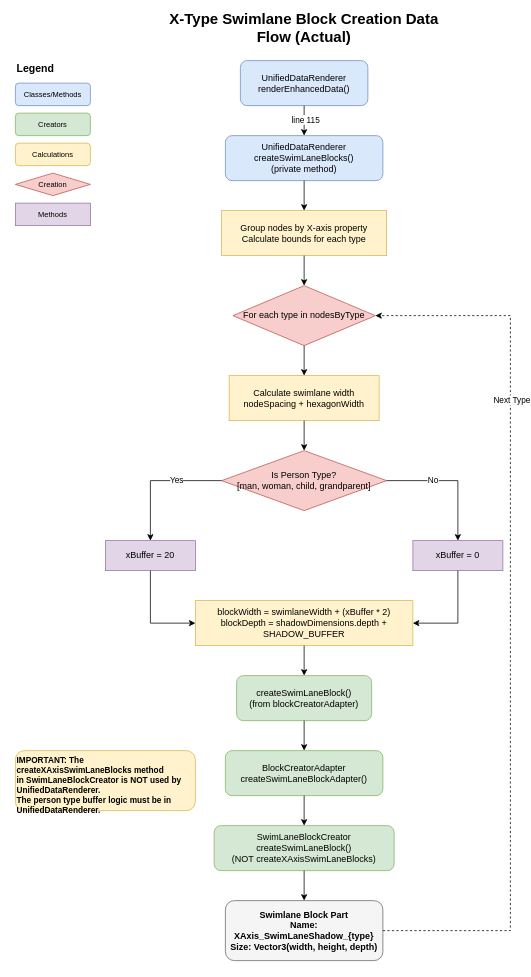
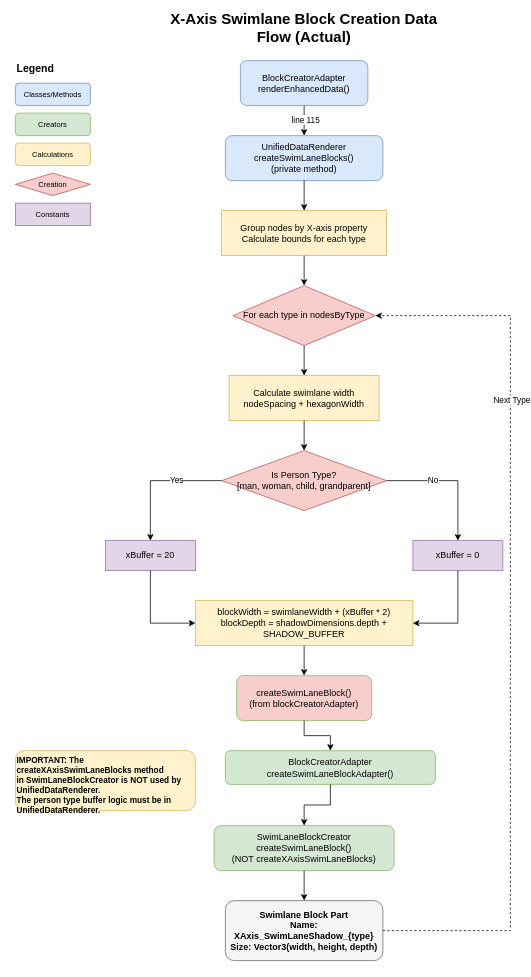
  <mxCell id="0" />
  <mxCell id="1" parent="0" />
- <mxCell id="2" value="X-Type Swimlane Block Creation Data Flow (Actual)" style="text;html=1;strokeColor=none;fillColor=none;align=center;verticalAlign=middle;whiteSpace=wrap;rounded=0;fontSize=20;fontStyle=1" parent="1" vertex="1"><mxGeometry x="205" y="20" width="400" height="30" as="geometry" /></mxCell>
- <mxCell id="3" value="UnifiedDataRenderer&lt;br&gt;renderEnhancedData()" style="rounded=1;whiteSpace=wrap;html=1;fillColor=#dae8fc;strokeColor=#6c8ebf;" parent="1" vertex="1"><mxGeometry x="320" y="80" width="170" height="60" as="geometry" /></mxCell>
+ <mxCell id="2" value="X-Axis Swimlane Block Creation Data Flow (Actual)" style="text;html=1;strokeColor=none;fillColor=none;align=center;verticalAlign=middle;whiteSpace=wrap;rounded=0;fontSize=20;fontStyle=1" parent="1" vertex="1"><mxGeometry x="205" y="20" width="400" height="30" as="geometry" /></mxCell>
+ <mxCell id="3" value="BlockCreatorAdapter&lt;br&gt;renderEnhancedData()" style="rounded=1;whiteSpace=wrap;html=1;fillColor=#dae8fc;strokeColor=#6c8ebf;" parent="1" vertex="1"><mxGeometry x="320" y="80" width="170" height="60" as="geometry" /></mxCell>
  <mxCell id="4" value="UnifiedDataRenderer&lt;br&gt;createSwimLaneBlocks()&lt;br&gt;(private method)" style="rounded=1;whiteSpace=wrap;html=1;fillColor=#dae8fc;strokeColor=#6c8ebf;" parent="1" vertex="1"><mxGeometry x="300" y="180" width="210" height="60" as="geometry" /></mxCell>
  <mxCell id="5" style="edgeStyle=orthogonalEdgeStyle;rounded=0;orthogonalLoop=1;jettySize=auto;html=1;" parent="1" source="3" target="4" edge="1"><mxGeometry relative="1" as="geometry" /></mxCell>
  <mxCell id="6" value="line 115" style="edgeLabel;html=1;align=center;verticalAlign=middle;resizable=0;points=[];" parent="5" vertex="1" connectable="0"><mxGeometry x="-0.1" y="1" relative="1" as="geometry"><mxPoint as="offset" /></mxGeometry></mxCell>
  <mxCell id="7" value="Group nodes by X-axis property&lt;br&gt;Calculate bounds for each type" style="rounded=0;whiteSpace=wrap;html=1;fillColor=#fff2cc;strokeColor=#d6b656;" parent="1" vertex="1"><mxGeometry x="295" y="280" width="220" height="60" as="geometry" /></mxCell>
  <mxCell id="8" style="edgeStyle=orthogonalEdgeStyle;rounded=0;orthogonalLoop=1;jettySize=auto;html=1;" parent="1" source="4" target="7" edge="1"><mxGeometry relative="1" as="geometry" /></mxCell>
  <mxCell id="9" value="For each type in nodesByType" style="rhombus;whiteSpace=wrap;html=1;fillColor=#f8cecc;strokeColor=#b85450;" parent="1" vertex="1"><mxGeometry x="310" y="380" width="190" height="80" as="geometry" /></mxCell>
  <mxCell id="10" style="edgeStyle=orthogonalEdgeStyle;rounded=0;orthogonalLoop=1;jettySize=auto;html=1;" parent="1" source="7" target="9" edge="1"><mxGeometry relative="1" as="geometry" /></mxCell>
  <mxCell id="11" value="Calculate swimlane width&lt;br&gt;nodeSpacing + hexagonWidth" style="rounded=0;whiteSpace=wrap;html=1;fillColor=#fff2cc;strokeColor=#d6b656;" parent="1" vertex="1"><mxGeometry x="305" y="500" width="200" height="60" as="geometry" /></mxCell>
  <mxCell id="12" style="edgeStyle=orthogonalEdgeStyle;rounded=0;orthogonalLoop=1;jettySize=auto;html=1;" parent="1" source="9" target="11" edge="1"><mxGeometry relative="1" as="geometry" /></mxCell>
  <mxCell id="13" value="Is Person Type?&lt;br&gt;[man, woman, child, grandparent]" style="rhombus;whiteSpace=wrap;html=1;fillColor=#f8cecc;strokeColor=#b85450;" parent="1" vertex="1"><mxGeometry x="295" y="600" width="220" height="80" as="geometry" /></mxCell>
  <mxCell id="14" style="edgeStyle=orthogonalEdgeStyle;rounded=0;orthogonalLoop=1;jettySize=auto;html=1;" parent="1" source="11" target="13" edge="1"><mxGeometry relative="1" as="geometry" /></mxCell>
  <mxCell id="15" value="xBuffer = 20" style="rounded=0;whiteSpace=wrap;html=1;fillColor=#e1d5e7;strokeColor=#9673a6;" parent="1" vertex="1"><mxGeometry x="140" y="720" width="120" height="40" as="geometry" /></mxCell>
  <mxCell id="16" value="xBuffer = 0" style="rounded=0;whiteSpace=wrap;html=1;fillColor=#e1d5e7;strokeColor=#9673a6;" parent="1" vertex="1"><mxGeometry x="550" y="720" width="120" height="40" as="geometry" /></mxCell>
  <mxCell id="17" style="edgeStyle=orthogonalEdgeStyle;rounded=0;orthogonalLoop=1;jettySize=auto;html=1;" parent="1" source="13" target="15" edge="1"><mxGeometry relative="1" as="geometry" /></mxCell>
  <mxCell id="18" value="Yes" style="edgeLabel;html=1;align=center;verticalAlign=middle;resizable=0;points=[];" parent="17" vertex="1" connectable="0"><mxGeometry x="-0.3" y="-1" relative="1" as="geometry"><mxPoint as="offset" /></mxGeometry></mxCell>
  <mxCell id="19" style="edgeStyle=orthogonalEdgeStyle;rounded=0;orthogonalLoop=1;jettySize=auto;html=1;" parent="1" source="13" target="16" edge="1"><mxGeometry relative="1" as="geometry" /></mxCell>
  <mxCell id="20" value="No" style="edgeLabel;html=1;align=center;verticalAlign=middle;resizable=0;points=[];" parent="19" vertex="1" connectable="0"><mxGeometry x="-0.3" y="1" relative="1" as="geometry"><mxPoint as="offset" /></mxGeometry></mxCell>
  <mxCell id="21" value="blockWidth = swimlaneWidth + (xBuffer * 2)&lt;br&gt;blockDepth = shadowDimensions.depth + SHADOW_BUFFER" style="rounded=0;whiteSpace=wrap;html=1;fillColor=#fff2cc;strokeColor=#d6b656;" parent="1" vertex="1"><mxGeometry x="260" y="800" width="290" height="60" as="geometry" /></mxCell>
  <mxCell id="22" style="edgeStyle=orthogonalEdgeStyle;rounded=0;orthogonalLoop=1;jettySize=auto;html=1;" parent="1" source="15" target="21" edge="1"><mxGeometry relative="1" as="geometry"><Array as="points"><mxPoint x="200" y="830" /></Array></mxGeometry></mxCell>
  <mxCell id="23" style="edgeStyle=orthogonalEdgeStyle;rounded=0;orthogonalLoop=1;jettySize=auto;html=1;" parent="1" source="16" target="21" edge="1"><mxGeometry relative="1" as="geometry"><Array as="points"><mxPoint x="610" y="830" /></Array></mxGeometry></mxCell>
- <mxCell id="24" value="createSwimLaneBlock()&lt;br&gt;(from blockCreatorAdapter)" style="rounded=1;whiteSpace=wrap;html=1;fillColor=#d5e8d4;strokeColor=#82b366;" parent="1" vertex="1"><mxGeometry x="315" y="900" width="180" height="60" as="geometry" /></mxCell>
+ <mxCell id="24" value="createSwimLaneBlock()&lt;br&gt;(from blockCreatorAdapter)" style="rounded=1;whiteSpace=wrap;html=1;fillColor=#f8cecc;strokeColor=#82b366;" parent="1" vertex="1"><mxGeometry x="315" y="900" width="180" height="60" as="geometry" /></mxCell>
  <mxCell id="25" style="edgeStyle=orthogonalEdgeStyle;rounded=0;orthogonalLoop=1;jettySize=auto;html=1;" parent="1" source="21" target="24" edge="1"><mxGeometry relative="1" as="geometry" /></mxCell>
- <mxCell id="26" value="BlockCreatorAdapter&lt;br&gt;createSwimLaneBlockAdapter()" style="rounded=1;whiteSpace=wrap;html=1;fillColor=#d5e8d4;strokeColor=#82b366;" parent="1" vertex="1"><mxGeometry x="300" y="1000" width="210" height="60" as="geometry" /></mxCell>
+ <mxCell id="26" value="BlockCreatorAdapter&lt;br&gt;createSwimLaneBlockAdapter()" style="rounded=1;whiteSpace=wrap;html=1;fillColor=#d5e8d4;strokeColor=#82b366;" parent="1" vertex="1"><mxGeometry x="300" y="1000" width="280" height="45" as="geometry" /></mxCell>
  <mxCell id="27" style="edgeStyle=orthogonalEdgeStyle;rounded=0;orthogonalLoop=1;jettySize=auto;html=1;" parent="1" source="24" target="26" edge="1"><mxGeometry relative="1" as="geometry" /></mxCell>
  <mxCell id="28" value="SwimLaneBlockCreator&lt;br&gt;createSwimLaneBlock()&lt;br&gt;(NOT createXAxisSwimLaneBlocks)" style="rounded=1;whiteSpace=wrap;html=1;fillColor=#d5e8d4;strokeColor=#82b366;" parent="1" vertex="1"><mxGeometry x="285" y="1100" width="240" height="60" as="geometry" /></mxCell>
  <mxCell id="29" style="edgeStyle=orthogonalEdgeStyle;rounded=0;orthogonalLoop=1;jettySize=auto;html=1;" parent="1" source="26" target="28" edge="1"><mxGeometry relative="1" as="geometry" /></mxCell>
  <mxCell id="30" value="Swimlane Block Part&lt;br&gt;Name: XAxis_SwimLaneShadow_{type}&lt;br&gt;Size: Vector3(width, height, depth)" style="rounded=1;whiteSpace=wrap;html=1;fillColor=#f5f5f5;strokeColor=#666666;fontStyle=1;" parent="1" vertex="1"><mxGeometry x="300" y="1200" width="210" height="80" as="geometry" /></mxCell>
  <mxCell id="31" style="edgeStyle=orthogonalEdgeStyle;rounded=0;orthogonalLoop=1;jettySize=auto;html=1;" parent="1" source="28" target="30" edge="1"><mxGeometry relative="1" as="geometry" /></mxCell>
  <mxCell id="32" style="edgeStyle=orthogonalEdgeStyle;rounded=0;orthogonalLoop=1;jettySize=auto;html=1;dashed=1;" parent="1" source="30" target="9" edge="1"><mxGeometry relative="1" as="geometry"><Array as="points"><mxPoint x="680" y="1240" /><mxPoint x="680" y="420" /></Array></mxGeometry></mxCell>
  <mxCell id="33" value="Next Type" style="edgeLabel;html=1;align=center;verticalAlign=middle;resizable=0;points=[];" parent="32" vertex="1" connectable="0"><mxGeometry x="0.5" y="-1" relative="1" as="geometry"><mxPoint as="offset" /></mxGeometry></mxCell>
  <mxCell id="34" value="IMPORTANT: The createXAxisSwimLaneBlocks method&lt;br&gt;in SwimLaneBlockCreator is NOT used by UnifiedDataRenderer.&lt;br&gt;The person type buffer logic must be in UnifiedDataRenderer." style="text;html=1;strokeColor=#d6b656;fillColor=#fff2cc;align=left;verticalAlign=top;whiteSpace=wrap;rounded=1;fontSize=11;fontStyle=1;" parent="1" vertex="1"><mxGeometry x="20" y="1000" width="240" height="80" as="geometry" /></mxCell>
  <mxCell id="35" value="Legend" style="text;html=1;strokeColor=none;fillColor=none;align=left;verticalAlign=middle;whiteSpace=wrap;rounded=0;fontSize=14;fontStyle=1" parent="1" vertex="1"><mxGeometry x="20" y="80" width="60" height="20" as="geometry" /></mxCell>
  <mxCell id="36" value="Classes/Methods" style="rounded=1;whiteSpace=wrap;html=1;fillColor=#dae8fc;strokeColor=#6c8ebf;fontSize=10;" parent="1" vertex="1"><mxGeometry x="20" y="110" width="100" height="30" as="geometry" /></mxCell>
  <mxCell id="37" value="Creators" style="rounded=1;whiteSpace=wrap;html=1;fillColor=#d5e8d4;strokeColor=#82b366;fontSize=10;" parent="1" vertex="1"><mxGeometry x="20" y="150" width="100" height="30" as="geometry" /></mxCell>
  <mxCell id="38" value="Calculations" style="whiteSpace=wrap;html=1;fillColor=#fff2cc;strokeColor=#d6b656;fontSize=10;rounded=1;" parent="1" vertex="1"><mxGeometry x="20" y="190" width="100" height="30" as="geometry" /></mxCell>
  <mxCell id="39" value="Creation" style="rhombus;whiteSpace=wrap;html=1;fillColor=#f8cecc;strokeColor=#b85450;fontSize=10;" parent="1" vertex="1"><mxGeometry x="20" y="230" width="100" height="30" as="geometry" /></mxCell>
- <mxCell id="40" value="Methods" style="rounded=0;whiteSpace=wrap;html=1;fillColor=#e1d5e7;strokeColor=#9673a6;fontSize=10;" parent="1" vertex="1"><mxGeometry x="20" y="270" width="100" height="30" as="geometry" /></mxCell>
+ <mxCell id="40" value="Constants" style="rounded=0;whiteSpace=wrap;html=1;fillColor=#e1d5e7;strokeColor=#9673a6;fontSize=10;" parent="1" vertex="1"><mxGeometry x="20" y="270" width="100" height="30" as="geometry" /></mxCell>
